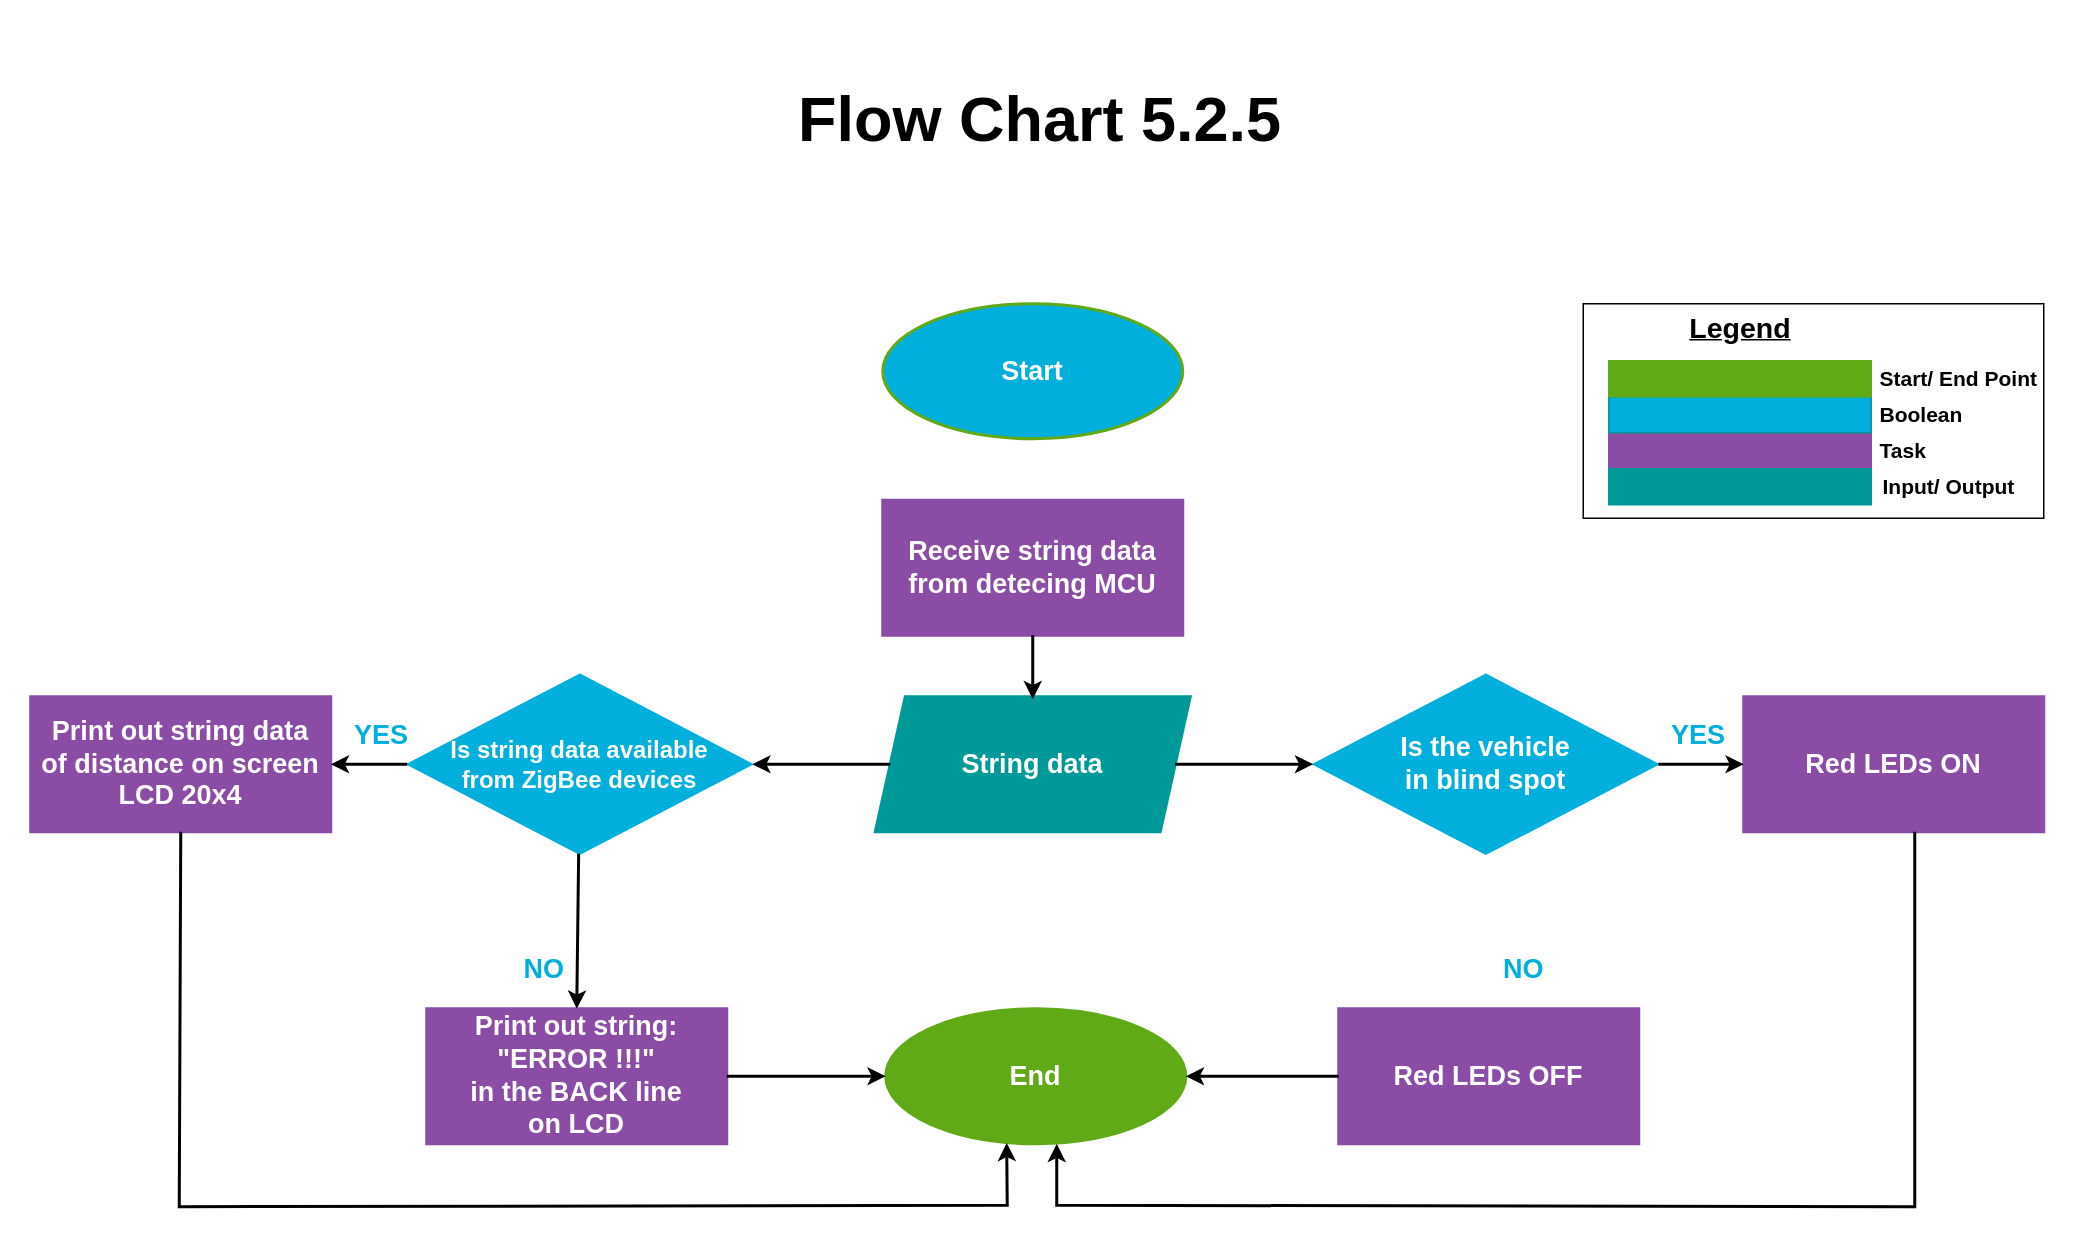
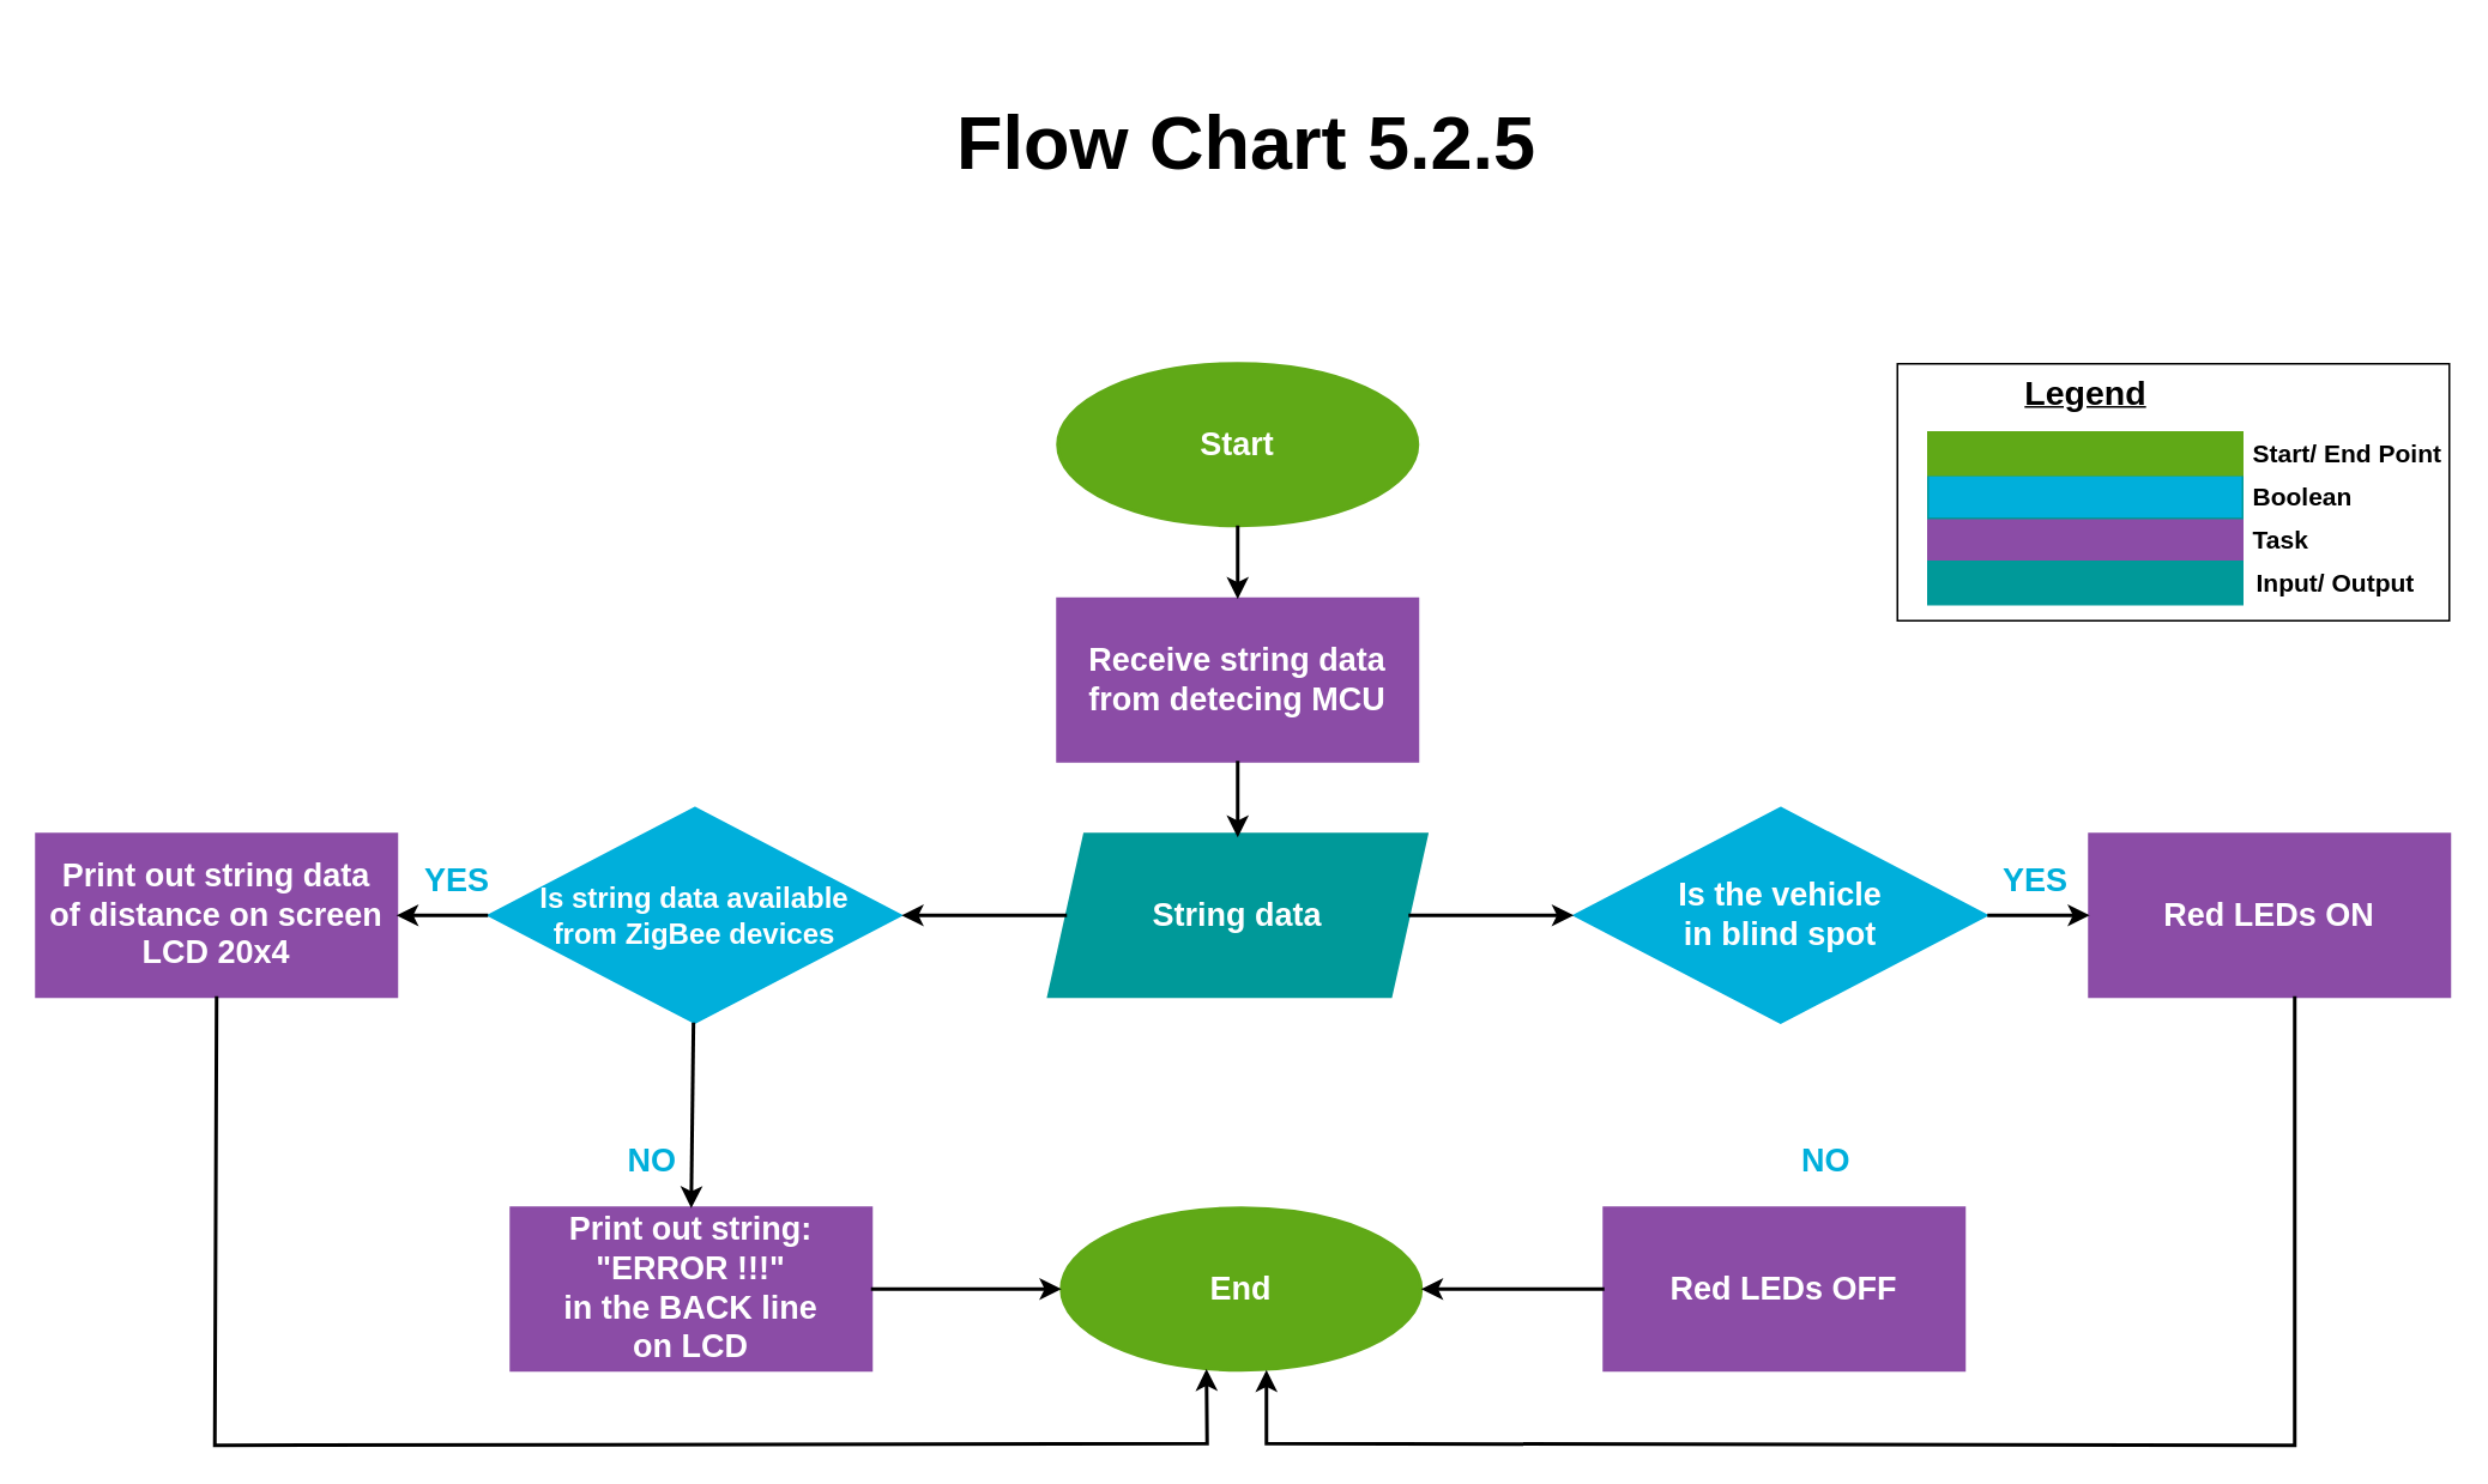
  <mxCell id="0" />
  <mxCell id="1" parent="0" />
- <mxCell id="2" value="Start" style="ellipse;whiteSpace=wrap;html=1;fontStyle=1;fontFamily=Helvetica;fontSize=18;strokeWidth=2;fillColor=#00afdb;strokeColor=#60A917;fontColor=#ffffff;" parent="1" vertex="1"><mxGeometry x="588" y="202" width="200" height="90" as="geometry" /></mxCell>
+ <mxCell id="2" value="Start" style="ellipse;whiteSpace=wrap;html=1;fontStyle=1;fontFamily=Helvetica;fontSize=18;strokeWidth=2;fillColor=#60a917;strokeColor=#60A917;fontColor=#ffffff;" parent="1" vertex="1"><mxGeometry x="588" y="202" width="200" height="90" as="geometry" /></mxCell>
  <mxCell id="3" value="Print out string data&lt;div&gt;of distance on screen LCD 20x4&lt;/div&gt;" style="rounded=0;whiteSpace=wrap;html=1;fontStyle=1;fontFamily=Helvetica;fontSize=18;strokeWidth=2;fillColor=#8B4CA6;fontColor=#ffffff;strokeColor=#8B4CA6;" parent="1" vertex="1"><mxGeometry x="20" y="464" width="200" height="90" as="geometry" /></mxCell>
  <mxCell id="4" value="End" style="ellipse;whiteSpace=wrap;html=1;fontStyle=1;fontFamily=Helvetica;fontSize=18;strokeWidth=2;fillColor=#60a917;strokeColor=#60A917;fontColor=#ffffff;" parent="1" vertex="1"><mxGeometry x="590" y="672" width="200" height="90" as="geometry" /></mxCell>
  <mxCell id="5" value="Receive string data from detecing MCU" style="rounded=0;whiteSpace=wrap;html=1;fontStyle=1;fontFamily=Helvetica;fontSize=18;strokeWidth=2;fillColor=#8B4CA6;fontColor=#ffffff;strokeColor=#8B4CA6;" parent="1" vertex="1"><mxGeometry x="588" y="333" width="200" height="90" as="geometry" /></mxCell>
  <mxCell id="6" value="Flow Chart 5.2.5" style="text;html=1;align=center;verticalAlign=middle;whiteSpace=wrap;rounded=0;fontSize=42;fontStyle=1" parent="1" vertex="1"><mxGeometry x="513" y="20" width="360" height="120" as="geometry" /></mxCell>
  <mxCell id="7" value="Is string data available&lt;div style=&quot;font-size: 16px;&quot;&gt;from ZigBee devices&lt;/div&gt;" style="rhombus;whiteSpace=wrap;html=1;fillColor=#00AFDB;strokeColor=#00AFDB;fontSize=16;fontStyle=1;fontColor=#FFFFFF;" parent="1" vertex="1"><mxGeometry x="271" y="449" width="230" height="120" as="geometry" /></mxCell>
  <mxCell id="8" value="String data" style="shape=parallelogram;perimeter=parallelogramPerimeter;whiteSpace=wrap;html=1;fixedSize=1;strokeWidth=2;fontStyle=1;fontSize=18;fillColor=#009999;strokeColor=#009999;fontColor=#FFFFFF;" parent="1" vertex="1"><mxGeometry x="583" y="464" width="210" height="90" as="geometry" /></mxCell>
  <mxCell id="9" value="Print out string:&lt;br&gt;&lt;div&gt;&quot;ERROR !!!&quot;&lt;/div&gt;&lt;div&gt;in the BACK line&lt;/div&gt;&lt;div&gt;on LCD&lt;/div&gt;" style="rounded=0;whiteSpace=wrap;html=1;fontStyle=1;fontFamily=Helvetica;fontSize=18;strokeWidth=2;fillColor=#8B4CA6;fontColor=#ffffff;strokeColor=#8B4CA6;" parent="1" vertex="1"><mxGeometry x="284" y="672" width="200" height="90" as="geometry" /></mxCell>
  <mxCell id="10" value="" style="endArrow=classic;html=1;rounded=0;strokeWidth=2;entryX=1;entryY=0.5;entryDx=0;entryDy=0;exitX=0;exitY=0.5;exitDx=0;exitDy=0;" parent="1" source="7" target="3" edge="1"><mxGeometry width="50" height="50" relative="1" as="geometry"><mxPoint x="253" y="565" as="sourcePoint" /><mxPoint x="311" y="565" as="targetPoint" /></mxGeometry></mxCell>
  <mxCell id="11" value="" style="endArrow=classic;html=1;rounded=0;strokeWidth=2;entryX=1;entryY=0.5;entryDx=0;entryDy=0;exitX=0;exitY=0.5;exitDx=0;exitDy=0;" parent="1" source="8" target="7" edge="1"><mxGeometry width="50" height="50" relative="1" as="geometry"><mxPoint x="495" y="534" as="sourcePoint" /><mxPoint x="578" y="534" as="targetPoint" /></mxGeometry></mxCell>
  <mxCell id="12" value="YES" style="text;html=1;align=center;verticalAlign=middle;whiteSpace=wrap;rounded=0;fontSize=18;fontStyle=1;fontColor=#00AFDB;" parent="1" vertex="1"><mxGeometry x="1102" y="475" width="60" height="30" as="geometry" /></mxCell>
  <mxCell id="13" value="" style="group" parent="1" vertex="1" connectable="0"><mxGeometry x="1055" y="202" width="307" height="143" as="geometry" /></mxCell>
  <mxCell id="14" value="" style="rounded=0;whiteSpace=wrap;html=1;" parent="13" vertex="1"><mxGeometry width="307" height="143" as="geometry" /></mxCell>
  <mxCell id="15" value="" style="rounded=0;whiteSpace=wrap;html=1;fillColor=#8B4CA6;strokeColor=#8B4CA6;" parent="13" vertex="1"><mxGeometry x="17" y="86" width="175" height="24" as="geometry" /></mxCell>
  <mxCell id="16" value="" style="rounded=0;whiteSpace=wrap;html=1;fillColor=#00AFDB;strokeColor=#009999;" parent="13" vertex="1"><mxGeometry x="17" y="62" width="175" height="24" as="geometry" /></mxCell>
  <mxCell id="17" value="" style="rounded=0;whiteSpace=wrap;html=1;fillColor=#60A917;strokeColor=#60A917;" parent="13" vertex="1"><mxGeometry x="17" y="38" width="175" height="24" as="geometry" /></mxCell>
  <mxCell id="18" value="Legend" style="text;html=1;align=center;verticalAlign=middle;whiteSpace=wrap;rounded=0;fontStyle=5;fontSize=19;" parent="13" vertex="1"><mxGeometry x="74.5" y="2" width="60" height="30" as="geometry" /></mxCell>
  <mxCell id="19" value="Start/ End Point" style="text;html=1;align=left;verticalAlign=middle;whiteSpace=wrap;rounded=0;fontStyle=1;fontSize=14;" parent="13" vertex="1"><mxGeometry x="196" y="35" width="109" height="30" as="geometry" /></mxCell>
  <mxCell id="20" value="Boolean" style="text;html=1;align=left;verticalAlign=middle;whiteSpace=wrap;rounded=0;fontStyle=1;fontSize=14;" parent="13" vertex="1"><mxGeometry x="196" y="59" width="94" height="30" as="geometry" /></mxCell>
  <mxCell id="21" value="Task" style="text;html=1;align=left;verticalAlign=middle;whiteSpace=wrap;rounded=0;fontStyle=1;fontSize=14;" parent="13" vertex="1"><mxGeometry x="196" y="83" width="81" height="30" as="geometry" /></mxCell>
  <mxCell id="22" value="" style="rounded=0;whiteSpace=wrap;html=1;fillColor=#009999;strokeColor=#009999;" parent="13" vertex="1"><mxGeometry x="17" y="110" width="175" height="24" as="geometry" /></mxCell>
  <mxCell id="23" value="Input/ Output" style="text;html=1;align=left;verticalAlign=middle;whiteSpace=wrap;rounded=0;fontStyle=1;fontSize=14;" parent="13" vertex="1"><mxGeometry x="198" y="107" width="92" height="30" as="geometry" /></mxCell>
  <mxCell id="24" value="&lt;font style=&quot;font-size: 18px;&quot;&gt;Is the vehicle&lt;/font&gt;&lt;div style=&quot;font-size: 18px;&quot;&gt;&lt;font style=&quot;font-size: 18px;&quot;&gt;in blind spot&lt;/font&gt;&lt;/div&gt;" style="rhombus;whiteSpace=wrap;html=1;fillColor=#00AFDB;strokeColor=#00AFDB;fontSize=18;fontStyle=1;fontColor=#FFFFFF;" parent="1" vertex="1"><mxGeometry x="875" y="449" width="230" height="120" as="geometry" /></mxCell>
  <mxCell id="25" value="Red LEDs OFF" style="rounded=0;whiteSpace=wrap;html=1;fontStyle=1;fontFamily=Helvetica;fontSize=18;strokeWidth=2;fillColor=#8B4CA6;fontColor=#ffffff;strokeColor=#8B4CA6;" parent="1" vertex="1"><mxGeometry x="892" y="672" width="200" height="90" as="geometry" /></mxCell>
  <mxCell id="26" value="Red LEDs ON" style="rounded=0;whiteSpace=wrap;html=1;fontStyle=1;fontFamily=Helvetica;fontSize=18;strokeWidth=2;fillColor=#8B4CA6;fontColor=#ffffff;strokeColor=#8B4CA6;" parent="1" vertex="1"><mxGeometry x="1162" y="464" width="200" height="90" as="geometry" /></mxCell>
+ <mxCell id="27" value="" style="endArrow=classic;html=1;rounded=0;strokeWidth=2;entryX=0.5;entryY=0;entryDx=0;entryDy=0;exitX=0.5;exitY=1;exitDx=0;exitDy=0;" parent="1" source="2" target="5" edge="1"><mxGeometry width="50" height="50" relative="1" as="geometry"><mxPoint x="646.5" y="306" as="sourcePoint" /><mxPoint x="729.5" y="306" as="targetPoint" /></mxGeometry></mxCell>
  <mxCell id="28" value="" style="endArrow=classic;html=1;rounded=0;strokeWidth=2;entryX=0.5;entryY=0.018;entryDx=0;entryDy=0;exitX=0.5;exitY=1;exitDx=0;exitDy=0;entryPerimeter=0;" parent="1" source="5" target="8" edge="1"><mxGeometry width="50" height="50" relative="1" as="geometry"><mxPoint x="476" y="459" as="sourcePoint" /><mxPoint x="559" y="459" as="targetPoint" /></mxGeometry></mxCell>
  <mxCell id="29" value="" style="endArrow=classic;html=1;rounded=0;strokeWidth=2;entryX=0;entryY=0.5;entryDx=0;entryDy=0;exitX=1;exitY=0.5;exitDx=0;exitDy=0;" parent="1" source="9" target="4" edge="1"><mxGeometry width="50" height="50" relative="1" as="geometry"><mxPoint x="500" y="637" as="sourcePoint" /><mxPoint x="583" y="637" as="targetPoint" /></mxGeometry></mxCell>
  <mxCell id="30" value="" style="endArrow=classic;html=1;rounded=0;strokeWidth=2;entryX=1;entryY=0.5;entryDx=0;entryDy=0;" parent="1" source="25" target="4" edge="1"><mxGeometry width="50" height="50" relative="1" as="geometry"><mxPoint x="773" y="662" as="sourcePoint" /><mxPoint x="875" y="662" as="targetPoint" /></mxGeometry></mxCell>
  <mxCell id="31" value="" style="endArrow=classic;html=1;rounded=0;strokeWidth=2;exitX=1;exitY=0.5;exitDx=0;exitDy=0;" parent="1" source="8" target="24" edge="1"><mxGeometry width="50" height="50" relative="1" as="geometry"><mxPoint x="844.996" y="554" as="sourcePoint" /><mxPoint x="846.141" y="672" as="targetPoint" /></mxGeometry></mxCell>
  <mxCell id="32" value="" style="endArrow=classic;html=1;rounded=0;strokeWidth=2;entryX=0.5;entryY=0;entryDx=0;entryDy=0;" parent="1" source="7" target="9" edge="1"><mxGeometry width="50" height="50" relative="1" as="geometry"><mxPoint x="528" y="491" as="sourcePoint" /><mxPoint x="611" y="491" as="targetPoint" /></mxGeometry></mxCell>
  <mxCell id="33" value="" style="endArrow=classic;html=1;rounded=0;strokeWidth=2;entryX=0;entryY=0.5;entryDx=0;entryDy=0;exitX=1;exitY=0.5;exitDx=0;exitDy=0;" parent="1" source="24" target="26" edge="1"><mxGeometry width="50" height="50" relative="1" as="geometry"><mxPoint x="1156" y="489" as="sourcePoint" /><mxPoint x="1099" y="489" as="targetPoint" /></mxGeometry></mxCell>
  <mxCell id="34" value="" style="endArrow=classic;html=1;rounded=0;strokeWidth=2;entryX=0.5;entryY=1;entryDx=0;entryDy=0;exitX=0.5;exitY=1;exitDx=0;exitDy=0;" parent="1" edge="1"><mxGeometry width="50" height="50" relative="1" as="geometry"><mxPoint x="1276" y="554" as="sourcePoint" /><mxPoint x="704" y="762" as="targetPoint" /><Array as="points"><mxPoint x="1276" y="804" /><mxPoint x="704" y="803" /></Array></mxGeometry></mxCell>
  <mxCell id="35" value="" style="endArrow=classic;html=1;rounded=0;strokeWidth=2;exitX=0.5;exitY=1;exitDx=0;exitDy=0;entryX=0.483;entryY=1.018;entryDx=0;entryDy=0;entryPerimeter=0;" parent="1" source="3" edge="1"><mxGeometry width="50" height="50" relative="1" as="geometry"><mxPoint x="100" y="552" as="sourcePoint" /><mxPoint x="670.6" y="761.44" as="targetPoint" /><Array as="points"><mxPoint x="119" y="804" /><mxPoint x="671" y="803" /></Array></mxGeometry></mxCell>
  <mxCell id="36" value="YES" style="text;html=1;align=center;verticalAlign=middle;whiteSpace=wrap;rounded=0;fontSize=18;fontStyle=1;fontColor=#00AFDB;" parent="1" vertex="1"><mxGeometry x="224" y="475" width="60" height="30" as="geometry" /></mxCell>
  <mxCell id="37" value="NO" style="text;html=1;align=center;verticalAlign=middle;whiteSpace=wrap;rounded=0;fontSize=18;fontStyle=1;fontColor=#00AFDB;" parent="1" vertex="1"><mxGeometry x="333" y="631" width="59" height="30" as="geometry" /></mxCell>
  <mxCell id="38" value="NO" style="text;html=1;align=center;verticalAlign=middle;whiteSpace=wrap;rounded=0;fontSize=18;fontStyle=1;fontColor=#00AFDB;" parent="1" vertex="1"><mxGeometry x="986" y="631" width="59" height="30" as="geometry" /></mxCell>
